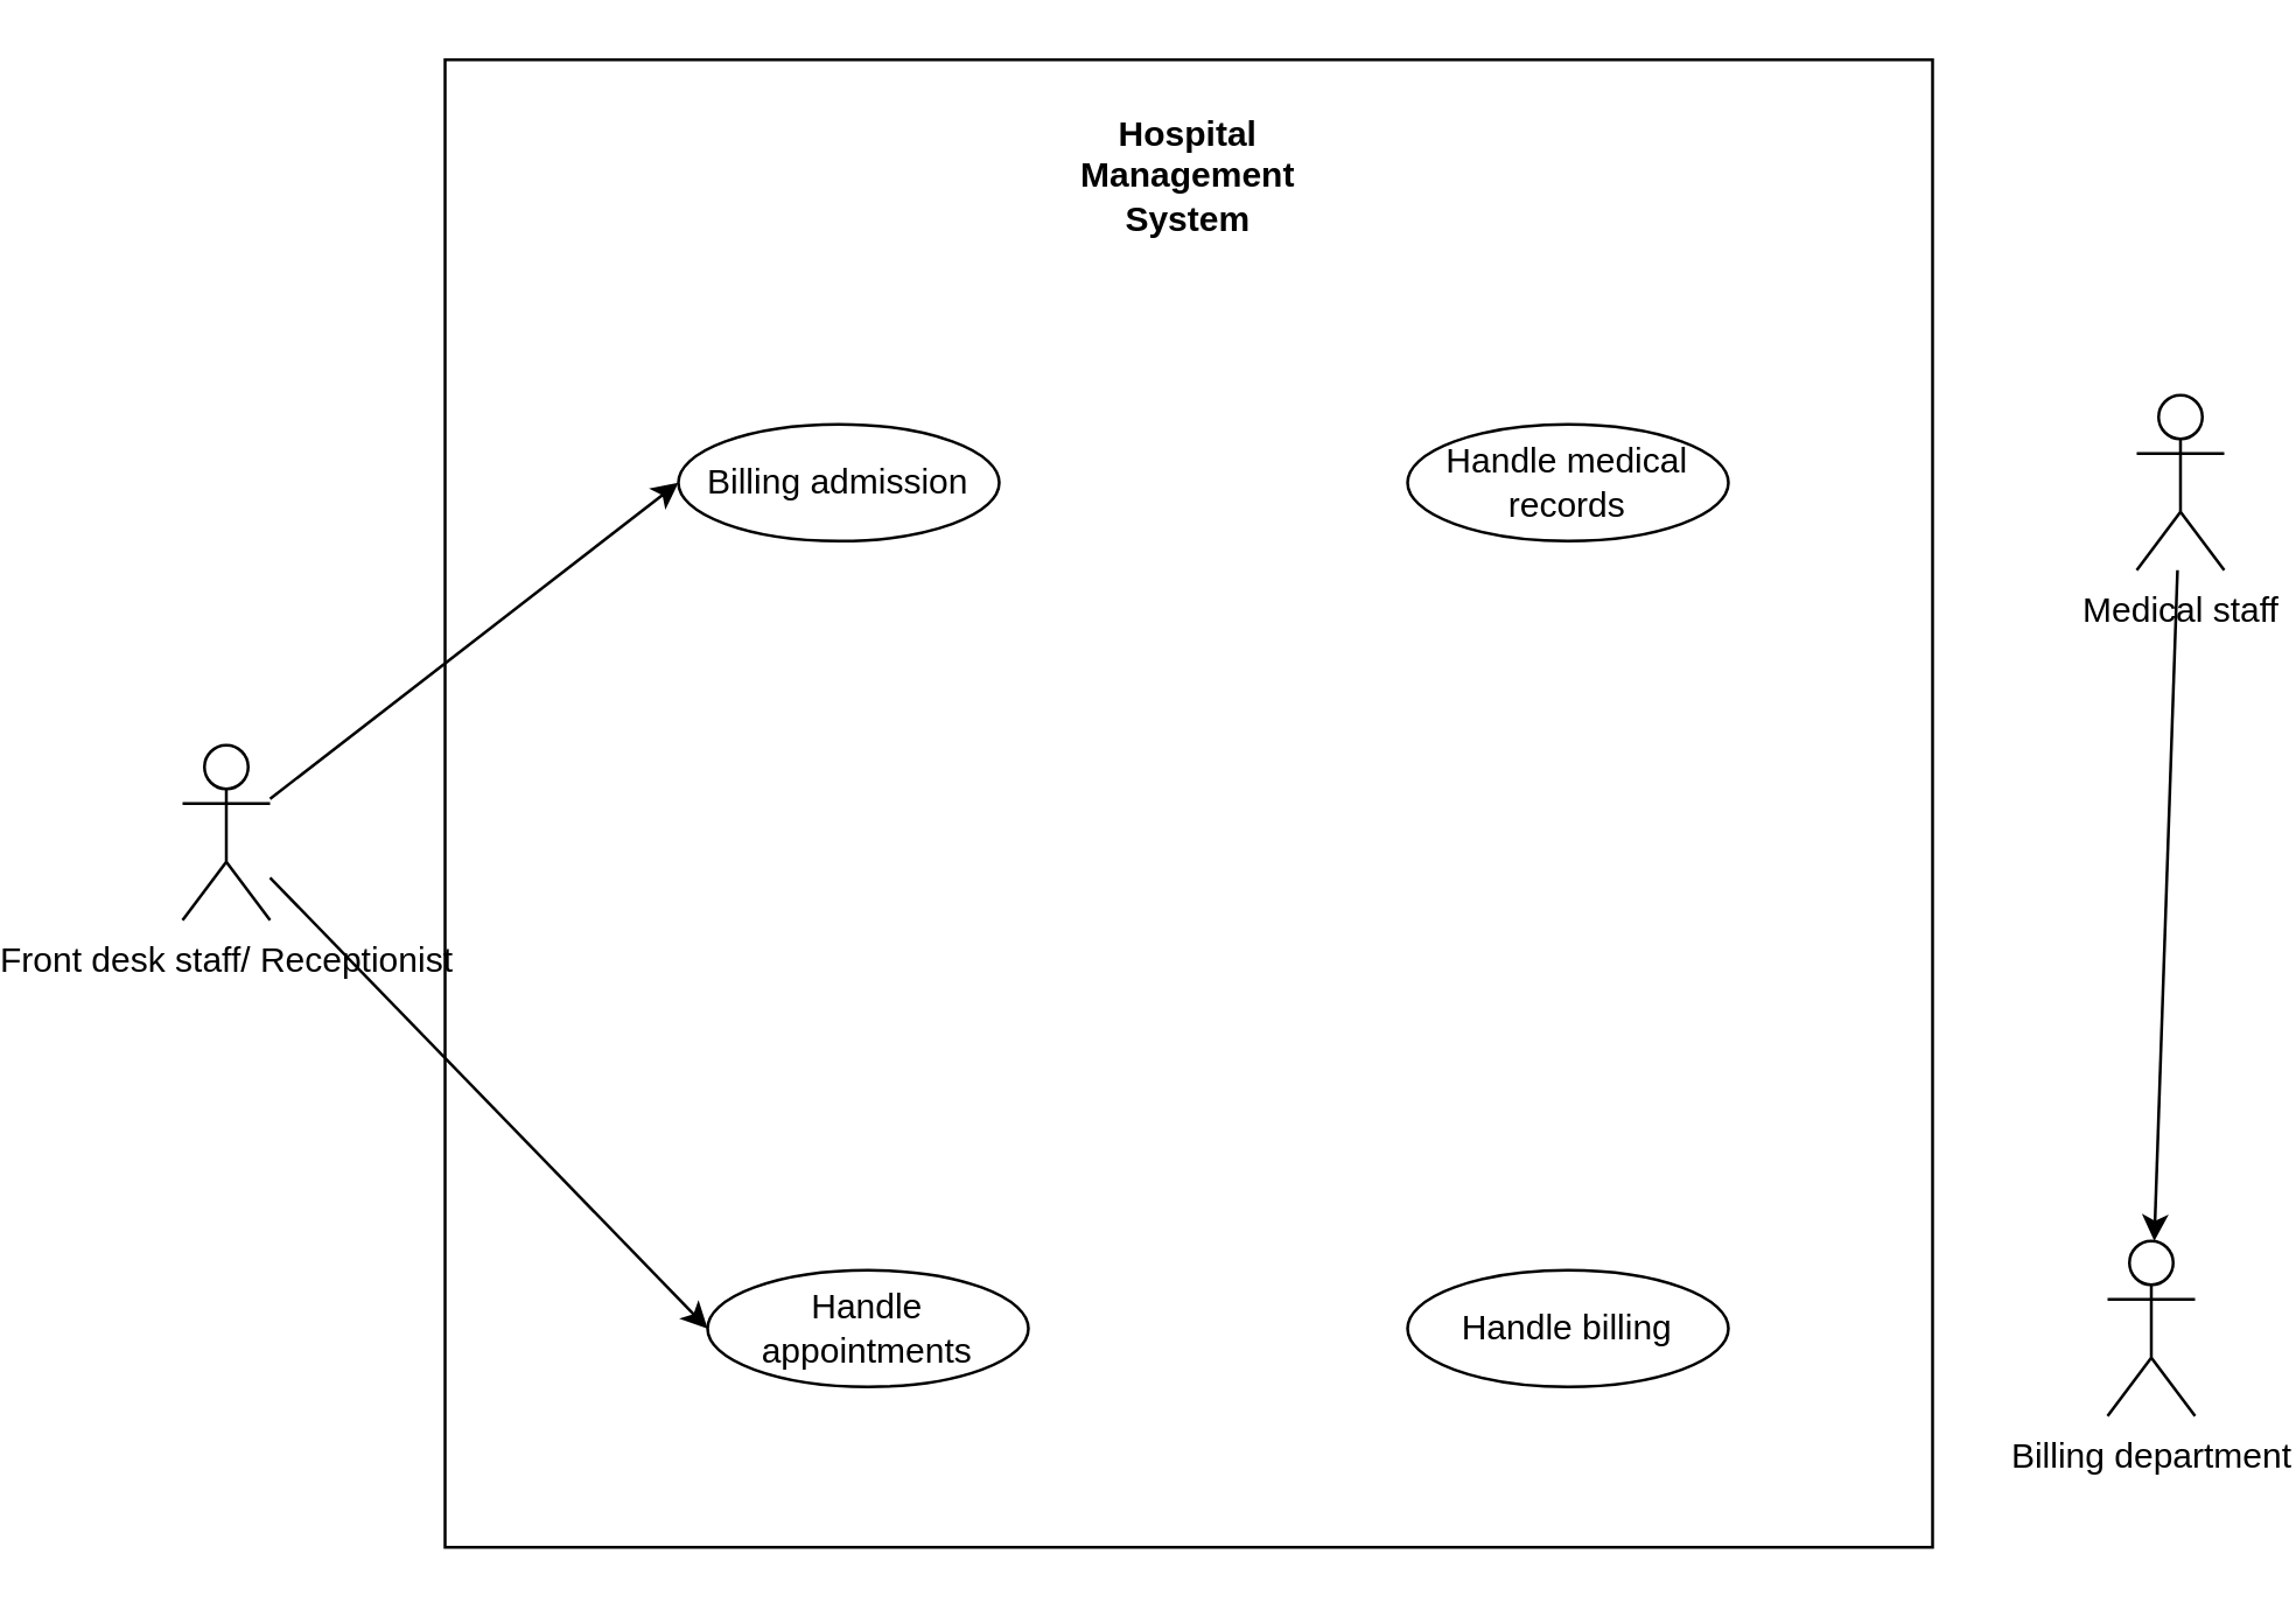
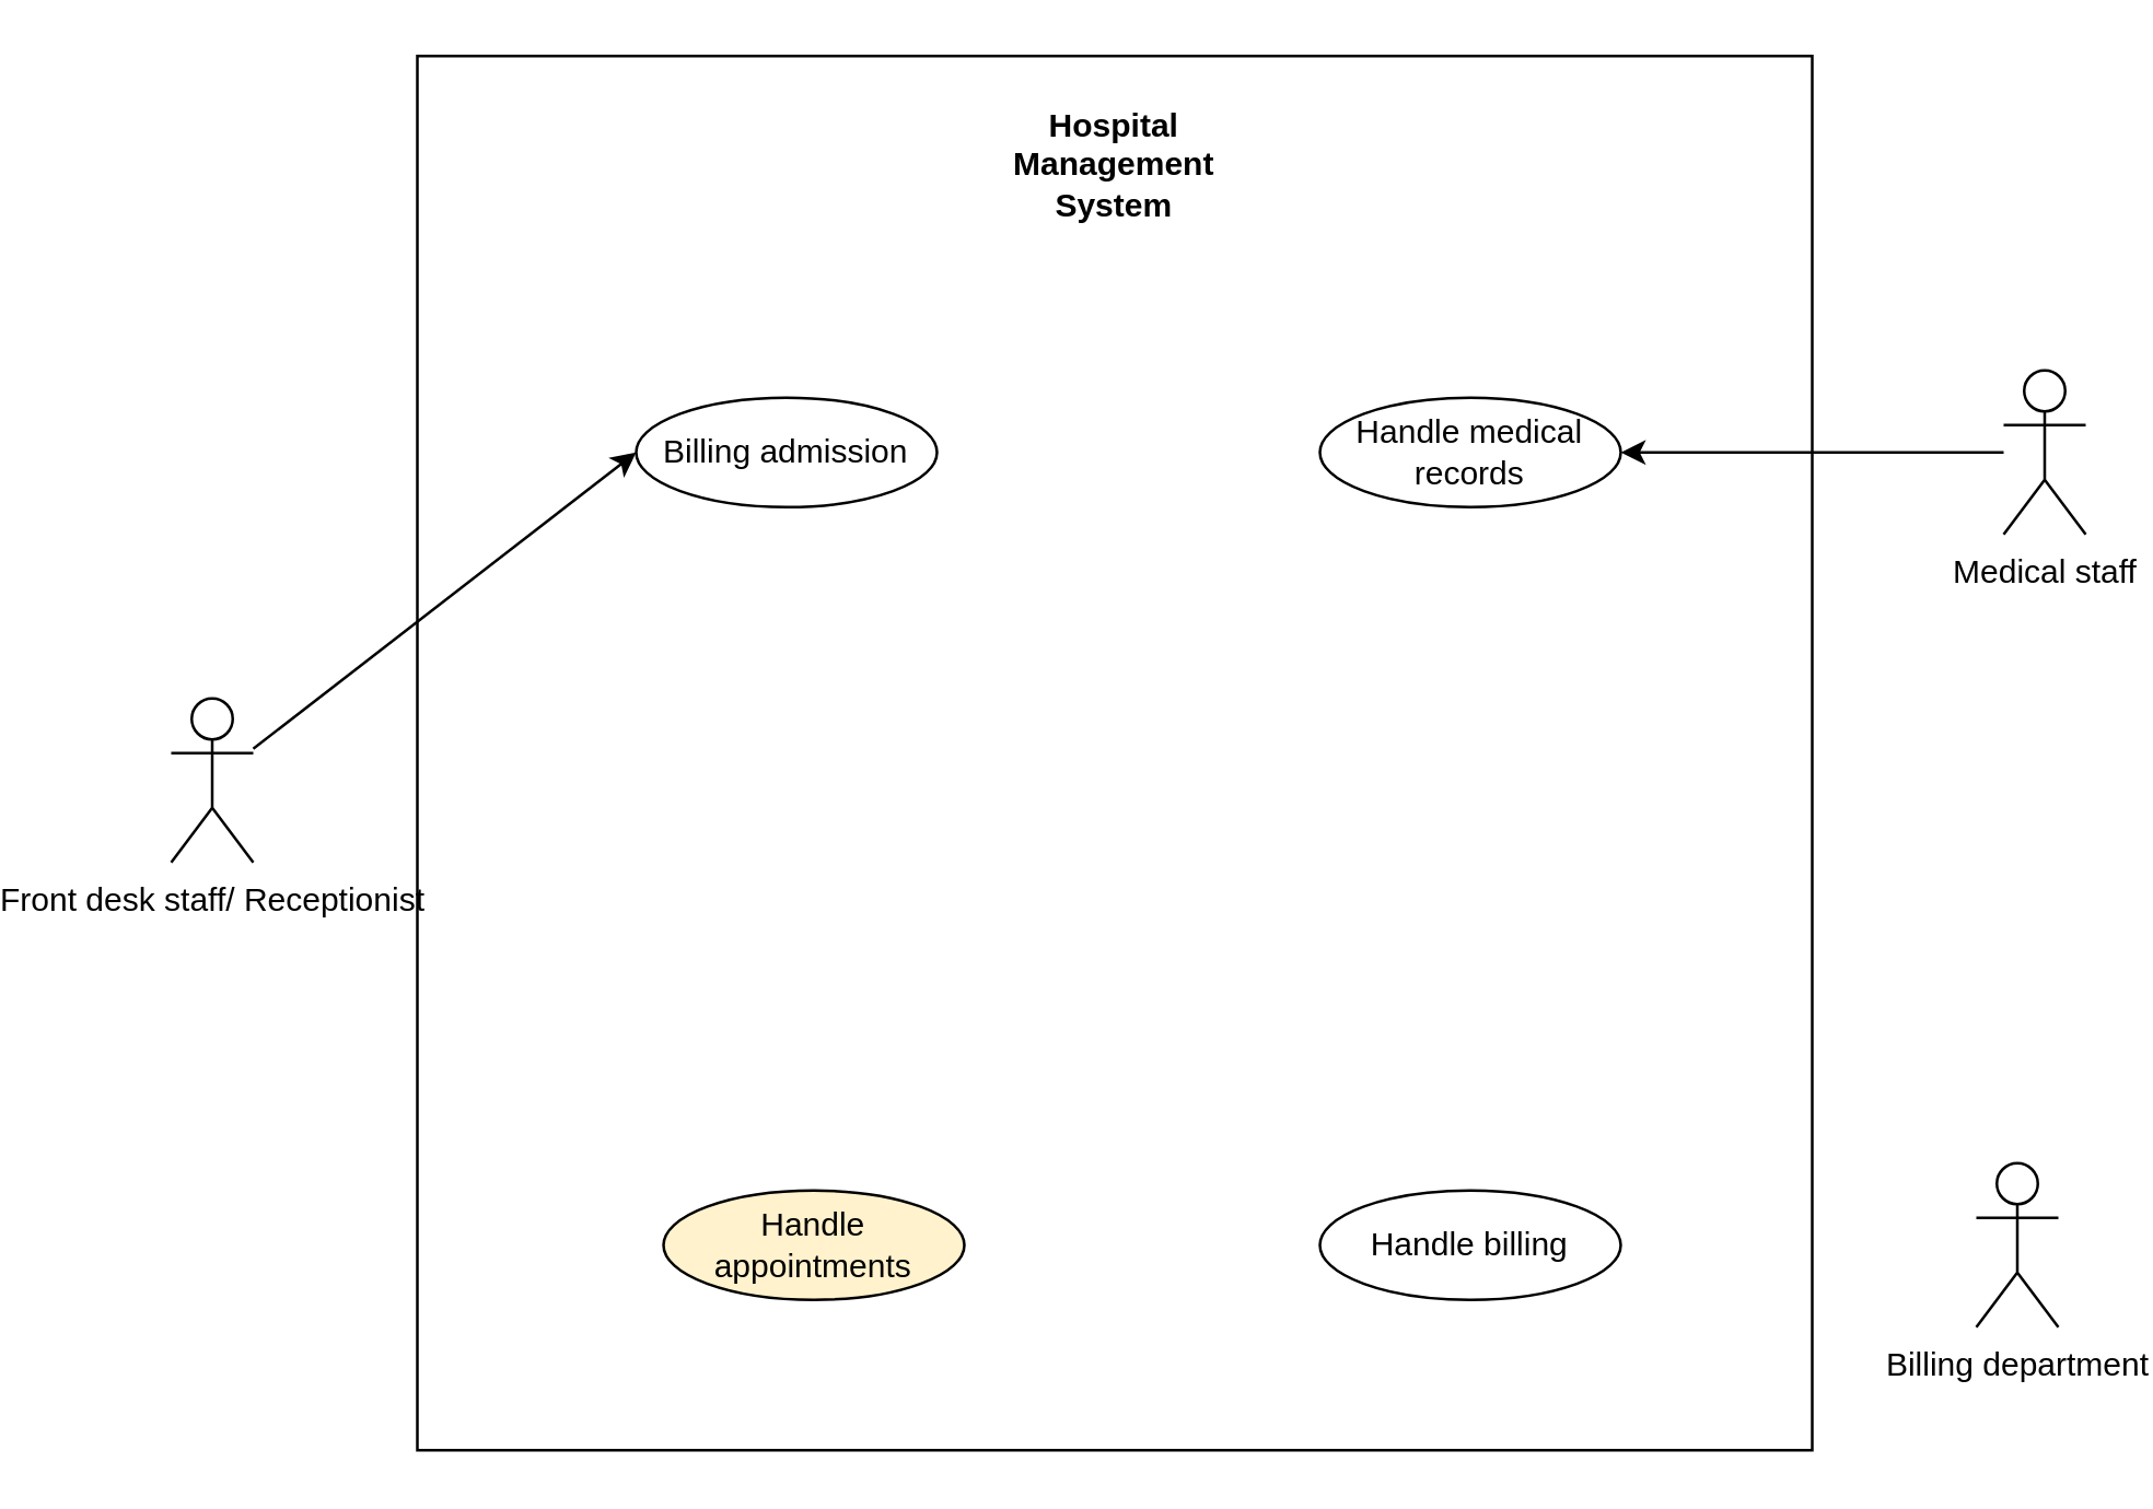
  <mxCell id="0" />
  <mxCell id="1" parent="0" />
  <mxCell id="2" value="" style="whiteSpace=wrap;html=1;aspect=fixed;" vertex="1" parent="1"><mxGeometry x="110" y="20" width="510" height="510" as="geometry" /></mxCell>
- <mxCell id="3" style="edgeStyle=none;html=1;entryX=0;entryY=0.5;entryDx=0;entryDy=0;" edge="1" parent="1" source="5" target="11"><mxGeometry relative="1" as="geometry" /></mxCell>
  <mxCell id="4" style="edgeStyle=none;html=1;entryX=0;entryY=0.5;entryDx=0;entryDy=0;fontColor=#000000;" edge="1" parent="1" source="5" target="10"><mxGeometry relative="1" as="geometry" /></mxCell>
  <mxCell id="5" value="Front desk staff/ Receptionist" style="shape=umlActor;verticalLabelPosition=bottom;verticalAlign=top;html=1;outlineConnect=0;" vertex="1" parent="1"><mxGeometry x="20" y="255" width="30" height="60" as="geometry" /></mxCell>
- <mxCell id="6" style="edgeStyle=none;html=1;fontColor=#000000;" edge="1" parent="1" source="7" target="8"><mxGeometry relative="1" as="geometry" /></mxCell>
+ <mxCell id="6" style="edgeStyle=none;html=1;entryX=1;entryY=0.5;entryDx=0;entryDy=0;fontColor=#000000;" edge="1" parent="1" source="7" target="12"><mxGeometry relative="1" as="geometry" /></mxCell>
  <mxCell id="7" value="Medical staff" style="shape=umlActor;verticalLabelPosition=bottom;verticalAlign=top;html=1;outlineConnect=0;" vertex="1" parent="1"><mxGeometry x="690" y="135" width="30" height="60" as="geometry" /></mxCell>
  <mxCell id="8" value="Billing department" style="shape=umlActor;verticalLabelPosition=bottom;verticalAlign=top;html=1;outlineConnect=0;" vertex="1" parent="1"><mxGeometry x="680" y="425" width="30" height="60" as="geometry" /></mxCell>
  <mxCell id="9" value="Hospital&lt;br&gt;Management&lt;br&gt;System" style="text;html=1;strokeColor=none;fillColor=none;align=center;verticalAlign=middle;whiteSpace=wrap;rounded=0;fontStyle=1" vertex="1" parent="1"><mxGeometry x="335" y="45" width="60" height="30" as="geometry" /></mxCell>
  <mxCell id="10" value="Billing admission" style="ellipse;whiteSpace=wrap;html=1;" vertex="1" parent="1"><mxGeometry x="190" y="145" width="110" height="40" as="geometry" /></mxCell>
- <mxCell id="11" value="Handle appointments" style="ellipse;whiteSpace=wrap;html=1;" vertex="1" parent="1"><mxGeometry x="200" y="435" width="110" height="40" as="geometry" /></mxCell>
+ <mxCell id="11" value="Handle appointments" style="ellipse;whiteSpace=wrap;html=1;fillColor=#fff2cc;" vertex="1" parent="1"><mxGeometry x="200" y="435" width="110" height="40" as="geometry" /></mxCell>
  <mxCell id="12" value="Handle medical records" style="ellipse;whiteSpace=wrap;html=1;" vertex="1" parent="1"><mxGeometry x="440" y="145" width="110" height="40" as="geometry" /></mxCell>
  <mxCell id="13" value="Handle billing" style="ellipse;whiteSpace=wrap;html=1;" vertex="1" parent="1"><mxGeometry x="440" y="435" width="110" height="40" as="geometry" /></mxCell>
